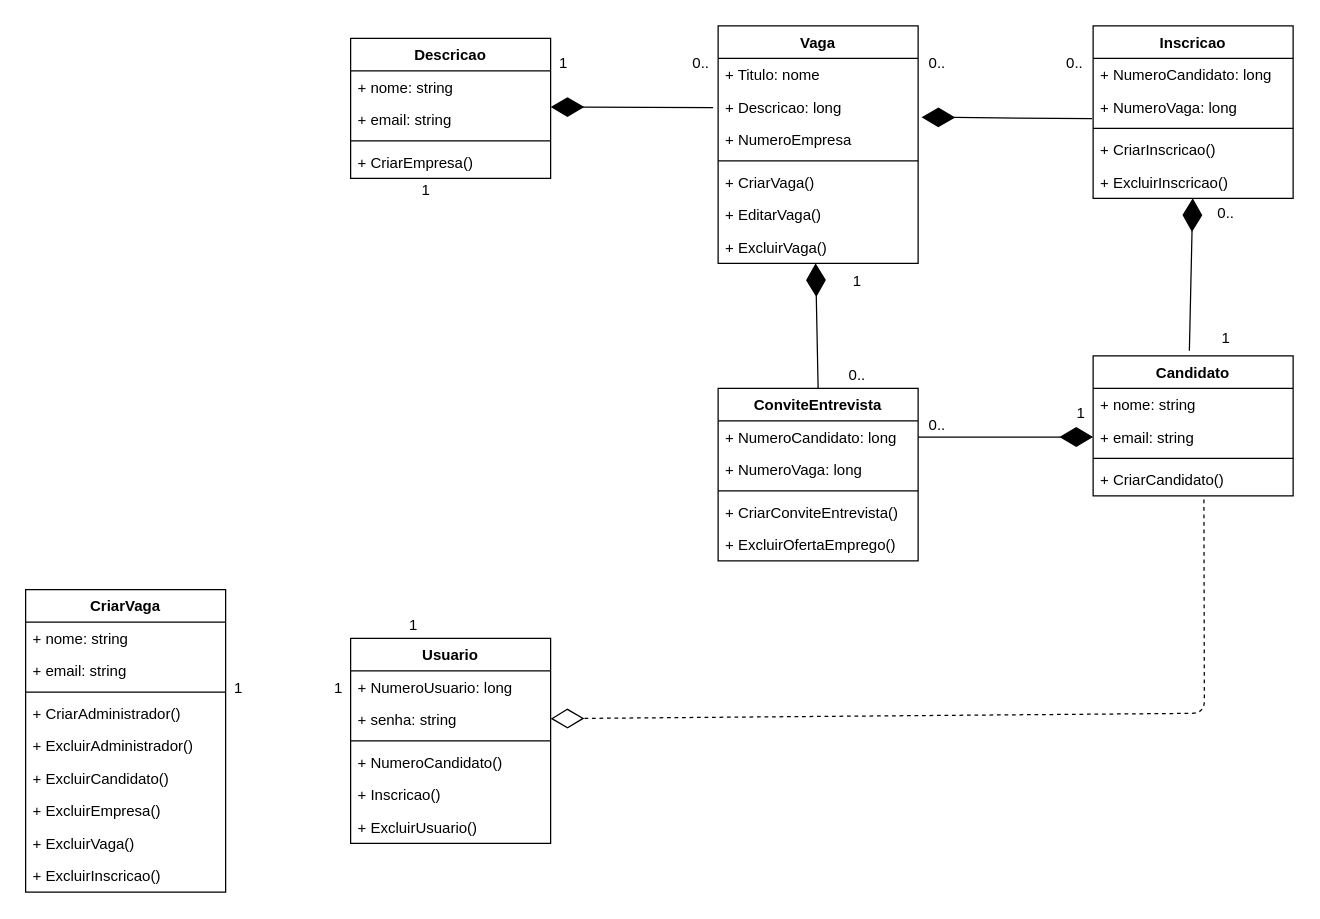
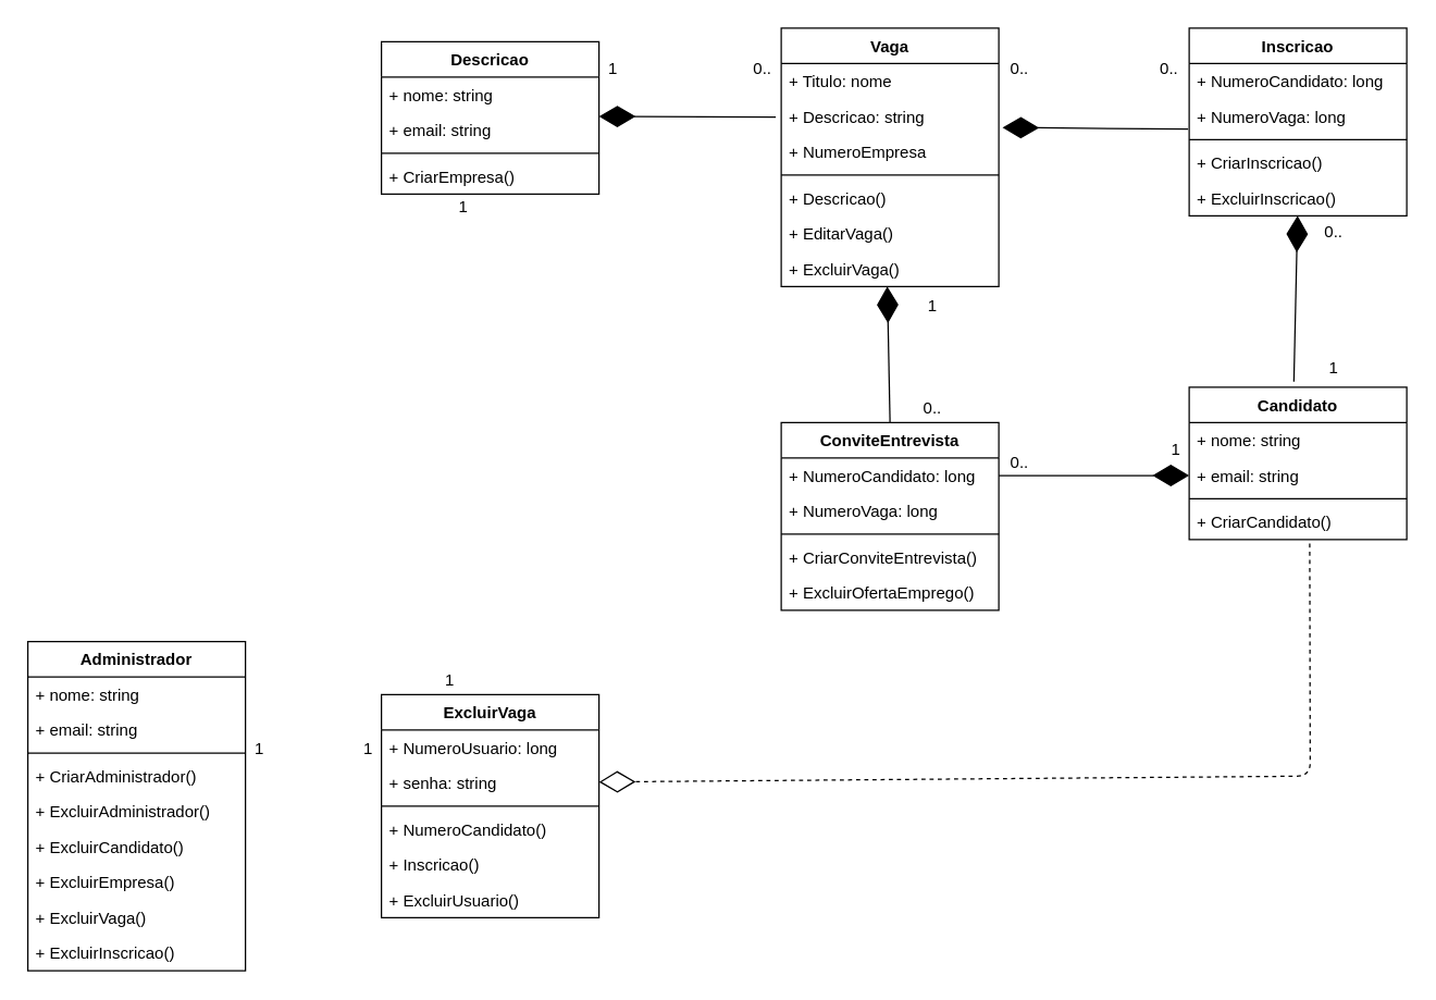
  <mxCell id="0" />
  <mxCell id="1" parent="0" />
  <mxCell id="2" value="Vaga" style="swimlane;fontStyle=1;align=center;verticalAlign=top;childLayout=stackLayout;horizontal=1;startSize=26;horizontalStack=0;resizeParent=1;resizeParentMax=0;resizeLast=0;collapsible=1;marginBottom=0;" parent="1" vertex="1"><mxGeometry x="574" y="20" width="160" height="190" as="geometry" /></mxCell>
  <mxCell id="3" value="+ Titulo: nome&#10;" style="text;strokeColor=none;fillColor=none;align=left;verticalAlign=top;spacingLeft=4;spacingRight=4;overflow=hidden;rotatable=0;points=[[0,0.5],[1,0.5]];portConstraint=eastwest;" parent="2" vertex="1"><mxGeometry y="26" width="160" height="26" as="geometry" /></mxCell>
- <mxCell id="4" value="+ Descricao: long&#10;" style="text;strokeColor=none;fillColor=none;align=left;verticalAlign=top;spacingLeft=4;spacingRight=4;overflow=hidden;rotatable=0;points=[[0,0.5],[1,0.5]];portConstraint=eastwest;" parent="2" vertex="1"><mxGeometry y="52" width="160" height="26" as="geometry" /></mxCell>
+ <mxCell id="4" value="+ Descricao: string&#10;" style="text;strokeColor=none;fillColor=none;align=left;verticalAlign=top;spacingLeft=4;spacingRight=4;overflow=hidden;rotatable=0;points=[[0,0.5],[1,0.5]];portConstraint=eastwest;" parent="2" vertex="1"><mxGeometry y="52" width="160" height="26" as="geometry" /></mxCell>
  <mxCell id="5" value="+ NumeroEmpresa" style="text;strokeColor=none;fillColor=none;align=left;verticalAlign=top;spacingLeft=4;spacingRight=4;overflow=hidden;rotatable=0;points=[[0,0.5],[1,0.5]];portConstraint=eastwest;" parent="2" vertex="1"><mxGeometry y="78" width="160" height="26" as="geometry" /></mxCell>
  <mxCell id="6" value="" style="line;strokeWidth=1;fillColor=none;align=left;verticalAlign=middle;spacingTop=-1;spacingLeft=3;spacingRight=3;rotatable=0;labelPosition=right;points=[];portConstraint=eastwest;" parent="2" vertex="1"><mxGeometry y="104" width="160" height="8" as="geometry" /></mxCell>
- <mxCell id="7" value="+ CriarVaga()" style="text;strokeColor=none;fillColor=none;align=left;verticalAlign=top;spacingLeft=4;spacingRight=4;overflow=hidden;rotatable=0;points=[[0,0.5],[1,0.5]];portConstraint=eastwest;" parent="2" vertex="1"><mxGeometry y="112" width="160" height="26" as="geometry" /></mxCell>
+ <mxCell id="7" value="+ Descricao()" style="text;strokeColor=none;fillColor=none;align=left;verticalAlign=top;spacingLeft=4;spacingRight=4;overflow=hidden;rotatable=0;points=[[0,0.5],[1,0.5]];portConstraint=eastwest;" parent="2" vertex="1"><mxGeometry y="112" width="160" height="26" as="geometry" /></mxCell>
  <mxCell id="8" value="+ EditarVaga()" style="text;strokeColor=none;fillColor=none;align=left;verticalAlign=top;spacingLeft=4;spacingRight=4;overflow=hidden;rotatable=0;points=[[0,0.5],[1,0.5]];portConstraint=eastwest;" parent="2" vertex="1"><mxGeometry y="138" width="160" height="26" as="geometry" /></mxCell>
  <mxCell id="9" value="+ ExcluirVaga()" style="text;strokeColor=none;fillColor=none;align=left;verticalAlign=top;spacingLeft=4;spacingRight=4;overflow=hidden;rotatable=0;points=[[0,0.5],[1,0.5]];portConstraint=eastwest;" parent="2" vertex="1"><mxGeometry y="164" width="160" height="26" as="geometry" /></mxCell>
  <mxCell id="10" value="Inscricao" style="swimlane;fontStyle=1;align=center;verticalAlign=top;childLayout=stackLayout;horizontal=1;startSize=26;horizontalStack=0;resizeParent=1;resizeParentMax=0;resizeLast=0;collapsible=1;marginBottom=0;" parent="1" vertex="1"><mxGeometry x="874" y="20" width="160" height="138" as="geometry" /></mxCell>
  <mxCell id="11" value="+ NumeroCandidato: long&#10;" style="text;strokeColor=none;fillColor=none;align=left;verticalAlign=top;spacingLeft=4;spacingRight=4;overflow=hidden;rotatable=0;points=[[0,0.5],[1,0.5]];portConstraint=eastwest;" parent="10" vertex="1"><mxGeometry y="26" width="160" height="26" as="geometry" /></mxCell>
  <mxCell id="12" value="+ NumeroVaga: long&#10;" style="text;strokeColor=none;fillColor=none;align=left;verticalAlign=top;spacingLeft=4;spacingRight=4;overflow=hidden;rotatable=0;points=[[0,0.5],[1,0.5]];portConstraint=eastwest;" parent="10" vertex="1"><mxGeometry y="52" width="160" height="26" as="geometry" /></mxCell>
  <mxCell id="13" value="" style="line;strokeWidth=1;fillColor=none;align=left;verticalAlign=middle;spacingTop=-1;spacingLeft=3;spacingRight=3;rotatable=0;labelPosition=right;points=[];portConstraint=eastwest;" parent="10" vertex="1"><mxGeometry y="78" width="160" height="8" as="geometry" /></mxCell>
  <mxCell id="14" value="+ CriarInscricao()" style="text;strokeColor=none;fillColor=none;align=left;verticalAlign=top;spacingLeft=4;spacingRight=4;overflow=hidden;rotatable=0;points=[[0,0.5],[1,0.5]];portConstraint=eastwest;" parent="10" vertex="1"><mxGeometry y="86" width="160" height="26" as="geometry" /></mxCell>
  <mxCell id="15" value="+ ExcluirInscricao()" style="text;strokeColor=none;fillColor=none;align=left;verticalAlign=top;spacingLeft=4;spacingRight=4;overflow=hidden;rotatable=0;points=[[0,0.5],[1,0.5]];portConstraint=eastwest;" parent="10" vertex="1"><mxGeometry y="112" width="160" height="26" as="geometry" /></mxCell>
  <mxCell id="16" value="ConviteEntrevista" style="swimlane;fontStyle=1;align=center;verticalAlign=top;childLayout=stackLayout;horizontal=1;startSize=26;horizontalStack=0;resizeParent=1;resizeParentMax=0;resizeLast=0;collapsible=1;marginBottom=0;" parent="1" vertex="1"><mxGeometry x="574" y="310" width="160" height="138" as="geometry" /></mxCell>
  <mxCell id="17" value="+ NumeroCandidato: long&#10;" style="text;strokeColor=none;fillColor=none;align=left;verticalAlign=top;spacingLeft=4;spacingRight=4;overflow=hidden;rotatable=0;points=[[0,0.5],[1,0.5]];portConstraint=eastwest;" parent="16" vertex="1"><mxGeometry y="26" width="160" height="26" as="geometry" /></mxCell>
  <mxCell id="18" value="+ NumeroVaga: long" style="text;strokeColor=none;fillColor=none;align=left;verticalAlign=top;spacingLeft=4;spacingRight=4;overflow=hidden;rotatable=0;points=[[0,0.5],[1,0.5]];portConstraint=eastwest;" parent="16" vertex="1"><mxGeometry y="52" width="160" height="26" as="geometry" /></mxCell>
  <mxCell id="19" value="" style="line;strokeWidth=1;fillColor=none;align=left;verticalAlign=middle;spacingTop=-1;spacingLeft=3;spacingRight=3;rotatable=0;labelPosition=right;points=[];portConstraint=eastwest;" parent="16" vertex="1"><mxGeometry y="78" width="160" height="8" as="geometry" /></mxCell>
  <mxCell id="20" value="+ CriarConviteEntrevista()" style="text;strokeColor=none;fillColor=none;align=left;verticalAlign=top;spacingLeft=4;spacingRight=4;overflow=hidden;rotatable=0;points=[[0,0.5],[1,0.5]];portConstraint=eastwest;" parent="16" vertex="1"><mxGeometry y="86" width="160" height="26" as="geometry" /></mxCell>
  <mxCell id="21" value="+ ExcluirOfertaEmprego()" style="text;strokeColor=none;fillColor=none;align=left;verticalAlign=top;spacingLeft=4;spacingRight=4;overflow=hidden;rotatable=0;points=[[0,0.5],[1,0.5]];portConstraint=eastwest;" parent="16" vertex="1"><mxGeometry y="112" width="160" height="26" as="geometry" /></mxCell>
  <mxCell id="22" value="Candidato" style="swimlane;fontStyle=1;align=center;verticalAlign=top;childLayout=stackLayout;horizontal=1;startSize=26;horizontalStack=0;resizeParent=1;resizeParentMax=0;resizeLast=0;collapsible=1;marginBottom=0;" parent="1" vertex="1"><mxGeometry x="874" y="284" width="160" height="112" as="geometry" /></mxCell>
  <mxCell id="23" value="+ nome: string&#10;" style="text;strokeColor=none;fillColor=none;align=left;verticalAlign=top;spacingLeft=4;spacingRight=4;overflow=hidden;rotatable=0;points=[[0,0.5],[1,0.5]];portConstraint=eastwest;" parent="22" vertex="1"><mxGeometry y="26" width="160" height="26" as="geometry" /></mxCell>
  <mxCell id="24" value="+ email: string&#10;" style="text;strokeColor=none;fillColor=none;align=left;verticalAlign=top;spacingLeft=4;spacingRight=4;overflow=hidden;rotatable=0;points=[[0,0.5],[1,0.5]];portConstraint=eastwest;" parent="22" vertex="1"><mxGeometry y="52" width="160" height="26" as="geometry" /></mxCell>
  <mxCell id="25" value="" style="line;strokeWidth=1;fillColor=none;align=left;verticalAlign=middle;spacingTop=-1;spacingLeft=3;spacingRight=3;rotatable=0;labelPosition=right;points=[];portConstraint=eastwest;" parent="22" vertex="1"><mxGeometry y="78" width="160" height="8" as="geometry" /></mxCell>
  <mxCell id="26" value="+ CriarCandidato()" style="text;strokeColor=none;fillColor=none;align=left;verticalAlign=top;spacingLeft=4;spacingRight=4;overflow=hidden;rotatable=0;points=[[0,0.5],[1,0.5]];portConstraint=eastwest;" parent="22" vertex="1"><mxGeometry y="86" width="160" height="26" as="geometry" /></mxCell>
- <mxCell id="27" value="Usuario" style="swimlane;fontStyle=1;align=center;verticalAlign=top;childLayout=stackLayout;horizontal=1;startSize=26;horizontalStack=0;resizeParent=1;resizeParentMax=0;resizeLast=0;collapsible=1;marginBottom=0;" parent="1" vertex="1"><mxGeometry x="280" y="510" width="160" height="164" as="geometry" /></mxCell>
+ <mxCell id="27" value="ExcluirVaga" style="swimlane;fontStyle=1;align=center;verticalAlign=top;childLayout=stackLayout;horizontal=1;startSize=26;horizontalStack=0;resizeParent=1;resizeParentMax=0;resizeLast=0;collapsible=1;marginBottom=0;" parent="1" vertex="1"><mxGeometry x="280" y="510" width="160" height="164" as="geometry" /></mxCell>
  <mxCell id="28" value="+ NumeroUsuario: long" style="text;strokeColor=none;fillColor=none;align=left;verticalAlign=top;spacingLeft=4;spacingRight=4;overflow=hidden;rotatable=0;points=[[0,0.5],[1,0.5]];portConstraint=eastwest;" parent="27" vertex="1"><mxGeometry y="26" width="160" height="26" as="geometry" /></mxCell>
  <mxCell id="29" value="+ senha: string&#10;" style="text;strokeColor=none;fillColor=none;align=left;verticalAlign=top;spacingLeft=4;spacingRight=4;overflow=hidden;rotatable=0;points=[[0,0.5],[1,0.5]];portConstraint=eastwest;" parent="27" vertex="1"><mxGeometry y="52" width="160" height="26" as="geometry" /></mxCell>
  <mxCell id="30" value="" style="line;strokeWidth=1;fillColor=none;align=left;verticalAlign=middle;spacingTop=-1;spacingLeft=3;spacingRight=3;rotatable=0;labelPosition=right;points=[];portConstraint=eastwest;" parent="27" vertex="1"><mxGeometry y="78" width="160" height="8" as="geometry" /></mxCell>
  <mxCell id="31" value="+ NumeroCandidato()" style="text;strokeColor=none;fillColor=none;align=left;verticalAlign=top;spacingLeft=4;spacingRight=4;overflow=hidden;rotatable=0;points=[[0,0.5],[1,0.5]];portConstraint=eastwest;" parent="27" vertex="1"><mxGeometry y="86" width="160" height="26" as="geometry" /></mxCell>
  <mxCell id="32" value="+ Inscricao()" style="text;strokeColor=none;fillColor=none;align=left;verticalAlign=top;spacingLeft=4;spacingRight=4;overflow=hidden;rotatable=0;points=[[0,0.5],[1,0.5]];portConstraint=eastwest;" parent="27" vertex="1"><mxGeometry y="112" width="160" height="26" as="geometry" /></mxCell>
  <mxCell id="33" value="+ ExcluirUsuario()" style="text;strokeColor=none;fillColor=none;align=left;verticalAlign=top;spacingLeft=4;spacingRight=4;overflow=hidden;rotatable=0;points=[[0,0.5],[1,0.5]];portConstraint=eastwest;" parent="27" vertex="1"><mxGeometry y="138" width="160" height="26" as="geometry" /></mxCell>
- <mxCell id="34" value="CriarVaga" style="swimlane;fontStyle=1;align=center;verticalAlign=top;childLayout=stackLayout;horizontal=1;startSize=26;horizontalStack=0;resizeParent=1;resizeParentMax=0;resizeLast=0;collapsible=1;marginBottom=0;" parent="1" vertex="1"><mxGeometry x="20" y="471" width="160" height="242" as="geometry" /></mxCell>
+ <mxCell id="34" value="Administrador" style="swimlane;fontStyle=1;align=center;verticalAlign=top;childLayout=stackLayout;horizontal=1;startSize=26;horizontalStack=0;resizeParent=1;resizeParentMax=0;resizeLast=0;collapsible=1;marginBottom=0;" parent="1" vertex="1"><mxGeometry x="20" y="471" width="160" height="242" as="geometry" /></mxCell>
  <mxCell id="35" value="+ nome: string&#10;" style="text;strokeColor=none;fillColor=none;align=left;verticalAlign=top;spacingLeft=4;spacingRight=4;overflow=hidden;rotatable=0;points=[[0,0.5],[1,0.5]];portConstraint=eastwest;" parent="34" vertex="1"><mxGeometry y="26" width="160" height="26" as="geometry" /></mxCell>
  <mxCell id="36" value="+ email: string&#10;" style="text;strokeColor=none;fillColor=none;align=left;verticalAlign=top;spacingLeft=4;spacingRight=4;overflow=hidden;rotatable=0;points=[[0,0.5],[1,0.5]];portConstraint=eastwest;" parent="34" vertex="1"><mxGeometry y="52" width="160" height="26" as="geometry" /></mxCell>
  <mxCell id="37" value="" style="line;strokeWidth=1;fillColor=none;align=left;verticalAlign=middle;spacingTop=-1;spacingLeft=3;spacingRight=3;rotatable=0;labelPosition=right;points=[];portConstraint=eastwest;" parent="34" vertex="1"><mxGeometry y="78" width="160" height="8" as="geometry" /></mxCell>
  <mxCell id="38" value="+ CriarAdministrador()" style="text;strokeColor=none;fillColor=none;align=left;verticalAlign=top;spacingLeft=4;spacingRight=4;overflow=hidden;rotatable=0;points=[[0,0.5],[1,0.5]];portConstraint=eastwest;" parent="34" vertex="1"><mxGeometry y="86" width="160" height="26" as="geometry" /></mxCell>
  <mxCell id="39" value="+ ExcluirAdministrador()" style="text;strokeColor=none;fillColor=none;align=left;verticalAlign=top;spacingLeft=4;spacingRight=4;overflow=hidden;rotatable=0;points=[[0,0.5],[1,0.5]];portConstraint=eastwest;" parent="34" vertex="1"><mxGeometry y="112" width="160" height="26" as="geometry" /></mxCell>
  <mxCell id="40" value="+ ExcluirCandidato()" style="text;strokeColor=none;fillColor=none;align=left;verticalAlign=top;spacingLeft=4;spacingRight=4;overflow=hidden;rotatable=0;points=[[0,0.5],[1,0.5]];portConstraint=eastwest;" parent="34" vertex="1"><mxGeometry y="138" width="160" height="26" as="geometry" /></mxCell>
  <mxCell id="41" value="+ ExcluirEmpresa()" style="text;strokeColor=none;fillColor=none;align=left;verticalAlign=top;spacingLeft=4;spacingRight=4;overflow=hidden;rotatable=0;points=[[0,0.5],[1,0.5]];portConstraint=eastwest;" parent="34" vertex="1"><mxGeometry y="164" width="160" height="26" as="geometry" /></mxCell>
  <mxCell id="42" value="+ ExcluirVaga()" style="text;strokeColor=none;fillColor=none;align=left;verticalAlign=top;spacingLeft=4;spacingRight=4;overflow=hidden;rotatable=0;points=[[0,0.5],[1,0.5]];portConstraint=eastwest;" parent="34" vertex="1"><mxGeometry y="190" width="160" height="26" as="geometry" /></mxCell>
  <mxCell id="43" value="+ ExcluirInscricao()" style="text;strokeColor=none;fillColor=none;align=left;verticalAlign=top;spacingLeft=4;spacingRight=4;overflow=hidden;rotatable=0;points=[[0,0.5],[1,0.5]];portConstraint=eastwest;" parent="34" vertex="1"><mxGeometry y="216" width="160" height="26" as="geometry" /></mxCell>
  <mxCell id="44" value="Descricao" style="swimlane;fontStyle=1;align=center;verticalAlign=top;childLayout=stackLayout;horizontal=1;startSize=26;horizontalStack=0;resizeParent=1;resizeParentMax=0;resizeLast=0;collapsible=1;marginBottom=0;" parent="1" vertex="1"><mxGeometry x="280" y="30" width="160" height="112" as="geometry" /></mxCell>
  <mxCell id="45" value="+ nome: string&#10;" style="text;strokeColor=none;fillColor=none;align=left;verticalAlign=top;spacingLeft=4;spacingRight=4;overflow=hidden;rotatable=0;points=[[0,0.5],[1,0.5]];portConstraint=eastwest;" parent="44" vertex="1"><mxGeometry y="26" width="160" height="26" as="geometry" /></mxCell>
  <mxCell id="46" value="+ email: string&#10;" style="text;strokeColor=none;fillColor=none;align=left;verticalAlign=top;spacingLeft=4;spacingRight=4;overflow=hidden;rotatable=0;points=[[0,0.5],[1,0.5]];portConstraint=eastwest;" parent="44" vertex="1"><mxGeometry y="52" width="160" height="26" as="geometry" /></mxCell>
  <mxCell id="47" value="" style="line;strokeWidth=1;fillColor=none;align=left;verticalAlign=middle;spacingTop=-1;spacingLeft=3;spacingRight=3;rotatable=0;labelPosition=right;points=[];portConstraint=eastwest;" parent="44" vertex="1"><mxGeometry y="78" width="160" height="8" as="geometry" /></mxCell>
  <mxCell id="48" value="+ CriarEmpresa()" style="text;strokeColor=none;fillColor=none;align=left;verticalAlign=top;spacingLeft=4;spacingRight=4;overflow=hidden;rotatable=0;points=[[0,0.5],[1,0.5]];portConstraint=eastwest;" parent="44" vertex="1"><mxGeometry y="86" width="160" height="26" as="geometry" /></mxCell>
  <mxCell id="49" value="1" style="text;html=1;align=center;verticalAlign=middle;resizable=0;points=[];autosize=1;" parent="1" vertex="1"><mxGeometry x="440" y="40" width="20" height="20" as="geometry" /></mxCell>
  <mxCell id="50" value="0.." style="text;html=1;align=center;verticalAlign=middle;resizable=0;points=[];autosize=1;" parent="1" vertex="1"><mxGeometry x="545" y="40" width="30" height="20" as="geometry" /></mxCell>
  <mxCell id="51" value="0.." style="text;html=1;align=center;verticalAlign=middle;resizable=0;points=[];autosize=1;" parent="1" vertex="1"><mxGeometry x="734" y="40" width="30" height="20" as="geometry" /></mxCell>
  <mxCell id="52" value="0.." style="text;html=1;align=center;verticalAlign=middle;resizable=0;points=[];autosize=1;" parent="1" vertex="1"><mxGeometry x="844" y="40" width="30" height="20" as="geometry" /></mxCell>
  <mxCell id="53" value="1" style="text;html=1;align=center;verticalAlign=middle;resizable=0;points=[];autosize=1;" parent="1" vertex="1"><mxGeometry x="970" y="260" width="20" height="20" as="geometry" /></mxCell>
  <mxCell id="54" value="0.." style="text;html=1;align=center;verticalAlign=middle;resizable=0;points=[];autosize=1;" parent="1" vertex="1"><mxGeometry x="965" y="160" width="30" height="20" as="geometry" /></mxCell>
  <mxCell id="55" value="1" style="text;html=1;align=center;verticalAlign=middle;resizable=0;points=[];autosize=1;" parent="1" vertex="1"><mxGeometry x="675" y="215" width="20" height="20" as="geometry" /></mxCell>
  <mxCell id="56" value="1" style="text;html=1;align=center;verticalAlign=middle;resizable=0;points=[];autosize=1;" parent="1" vertex="1"><mxGeometry x="260" y="540" width="20" height="20" as="geometry" /></mxCell>
  <mxCell id="57" value="1" style="text;html=1;align=center;verticalAlign=middle;resizable=0;points=[];autosize=1;" parent="1" vertex="1"><mxGeometry x="854" y="320" width="20" height="20" as="geometry" /></mxCell>
  <mxCell id="58" value="0.." style="text;html=1;align=center;verticalAlign=middle;resizable=0;points=[];autosize=1;" parent="1" vertex="1"><mxGeometry x="734" y="330" width="30" height="20" as="geometry" /></mxCell>
  <mxCell id="59" value="1" style="text;html=1;align=center;verticalAlign=middle;resizable=0;points=[];autosize=1;" parent="1" vertex="1"><mxGeometry x="180" y="540" width="20" height="20" as="geometry" /></mxCell>
  <mxCell id="60" value="1" style="text;html=1;align=center;verticalAlign=middle;resizable=0;points=[];autosize=1;" parent="1" vertex="1"><mxGeometry x="330" y="142" width="20" height="20" as="geometry" /></mxCell>
  <mxCell id="61" value="1" style="text;html=1;align=center;verticalAlign=middle;resizable=0;points=[];autosize=1;" parent="1" vertex="1"><mxGeometry x="320" y="490" width="20" height="20" as="geometry" /></mxCell>
  <mxCell id="62" value="0.." style="text;html=1;align=center;verticalAlign=middle;resizable=0;points=[];autosize=1;" parent="1" vertex="1"><mxGeometry x="670" y="290" width="30" height="20" as="geometry" /></mxCell>
  <mxCell id="63" value="" style="endArrow=diamondThin;endFill=0;endSize=24;html=1;exitX=0.554;exitY=1.118;exitDx=0;exitDy=0;exitPerimeter=0;dashed=1;" parent="1" source="26" target="29" edge="1"><mxGeometry width="160" relative="1" as="geometry"><mxPoint x="620" y="550" as="sourcePoint" /><mxPoint x="780" y="550" as="targetPoint" /><Array as="points"><mxPoint x="963" y="570" /></Array></mxGeometry></mxCell>
  <mxCell id="64" value="" style="endArrow=diamondThin;endFill=1;endSize=24;html=1;" parent="1" edge="1"><mxGeometry width="160" relative="1" as="geometry"><mxPoint x="570" y="85.41" as="sourcePoint" /><mxPoint x="440" y="85" as="targetPoint" /></mxGeometry></mxCell>
  <mxCell id="65" value="" style="endArrow=diamondThin;endFill=1;endSize=24;html=1;entryX=1.017;entryY=0.814;entryDx=0;entryDy=0;entryPerimeter=0;exitX=-0.005;exitY=0.86;exitDx=0;exitDy=0;exitPerimeter=0;" parent="1" source="12" target="4" edge="1"><mxGeometry width="160" relative="1" as="geometry"><mxPoint x="780" y="210" as="sourcePoint" /><mxPoint x="940" y="210" as="targetPoint" /></mxGeometry></mxCell>
  <mxCell id="66" value="" style="endArrow=diamondThin;endFill=1;endSize=24;html=1;exitX=0.5;exitY=0;exitDx=0;exitDy=0;" parent="1" source="16" edge="1"><mxGeometry width="160" relative="1" as="geometry"><mxPoint x="700" y="260" as="sourcePoint" /><mxPoint x="652" y="210" as="targetPoint" /></mxGeometry></mxCell>
  <mxCell id="67" value="" style="endArrow=diamondThin;endFill=1;endSize=24;html=1;" parent="1" target="15" edge="1"><mxGeometry width="160" relative="1" as="geometry"><mxPoint x="951" y="280" as="sourcePoint" /><mxPoint x="814" y="235" as="targetPoint" /></mxGeometry></mxCell>
  <mxCell id="68" value="" style="endArrow=diamondThin;endFill=1;endSize=24;html=1;entryX=0;entryY=0.5;entryDx=0;entryDy=0;exitX=1;exitY=0.5;exitDx=0;exitDy=0;" parent="1" source="17" target="24" edge="1"><mxGeometry width="160" relative="1" as="geometry"><mxPoint x="770" y="430" as="sourcePoint" /><mxPoint x="930" y="430" as="targetPoint" /></mxGeometry></mxCell>
